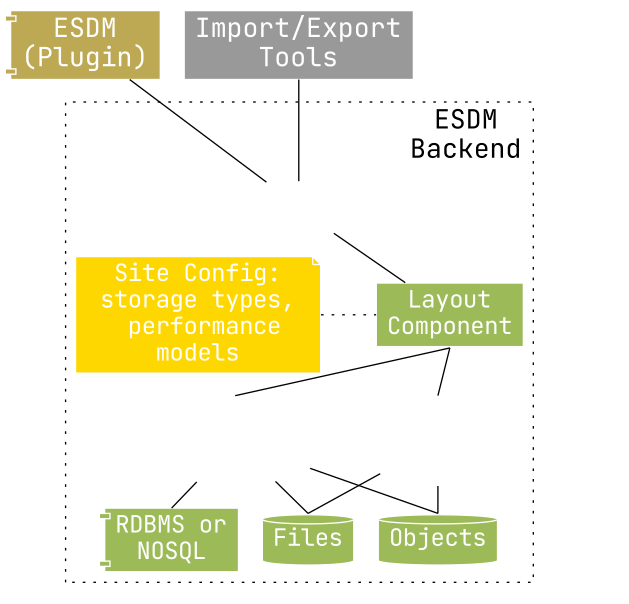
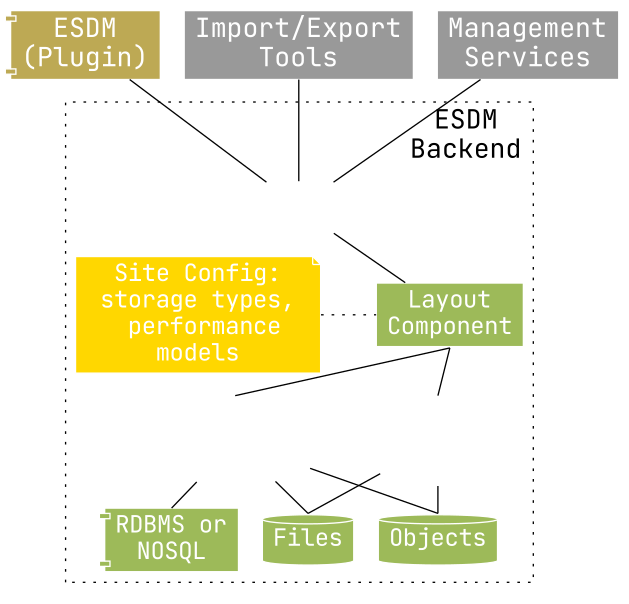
  digraph {
    compound=true
    fontname="JetBrains Mono"
    fontsize=20
    ranksep=0.2
    splines=False
    node [color=white fillcolor="#9dba59" fontcolor=white fontname="JetBrains Mono" fontsize=18 shape=box style=filled]
    edge [dir=none fontname="JetBrains Mono" headport=n]
    n1 [fillcolor=gold label="Site Config:\n storage types, \n performance\nmodels" shape=note]
    n2 [label="Layout\nComponent"]
    n3 [label="ESD interface" shape=ellipse style=dotted]
    "Metadata\nbackend" [shape=oval style=dotted]
    "Storage\nbackend" [shape=oval style=dotted]
    n6 [label=Objects shape=cylinder]
    n7 [label=Files shape=cylinder]
    n8 [label="RDBMS or\nNOSQL" shape=component]
    n9 [fillcolor="#bda954" fontsize=20 label="ESDM\n(Plugin)" shape=component]
    n10 [fillcolor="#999999" fontsize=20 label="Import/Export\nTools"]
+   n11 [fillcolor="#999999" fontsize=20 label="Management\nServices"]
    subgraph cluster_1 {
      label="ESDM\nBackend"
      labeljust=r
      labelloc=t
      style=dotted
      n3
      "Metadata\nbackend"
      "Storage\nbackend"
      n6
      n7
      n8
      subgraph sub_2 {
        label="ESDM\nBackend"
        labeljust=r
        labelloc=t
        rank=same
        style=dotted
        n1
        n2
      }
    }
    n1 -> n2 [label="   " style=dotted headport=""]
    n2 -> "Metadata\nbackend" [tailport=s]
    n2 -> "Storage\nbackend" [tailport=s]
    n3 -> n1 [style=invis headport=""]
    n3 -> n2 [headport=""]
    "Metadata\nbackend" -> n6
    "Metadata\nbackend" -> n7
    "Metadata\nbackend" -> n8
    "Storage\nbackend" -> n6
    "Storage\nbackend" -> n7
    n9 -> n3 [headport=""]
    n10 -> n3 [headport=""]
+   n11 -> n3 [headport=""]
  }
